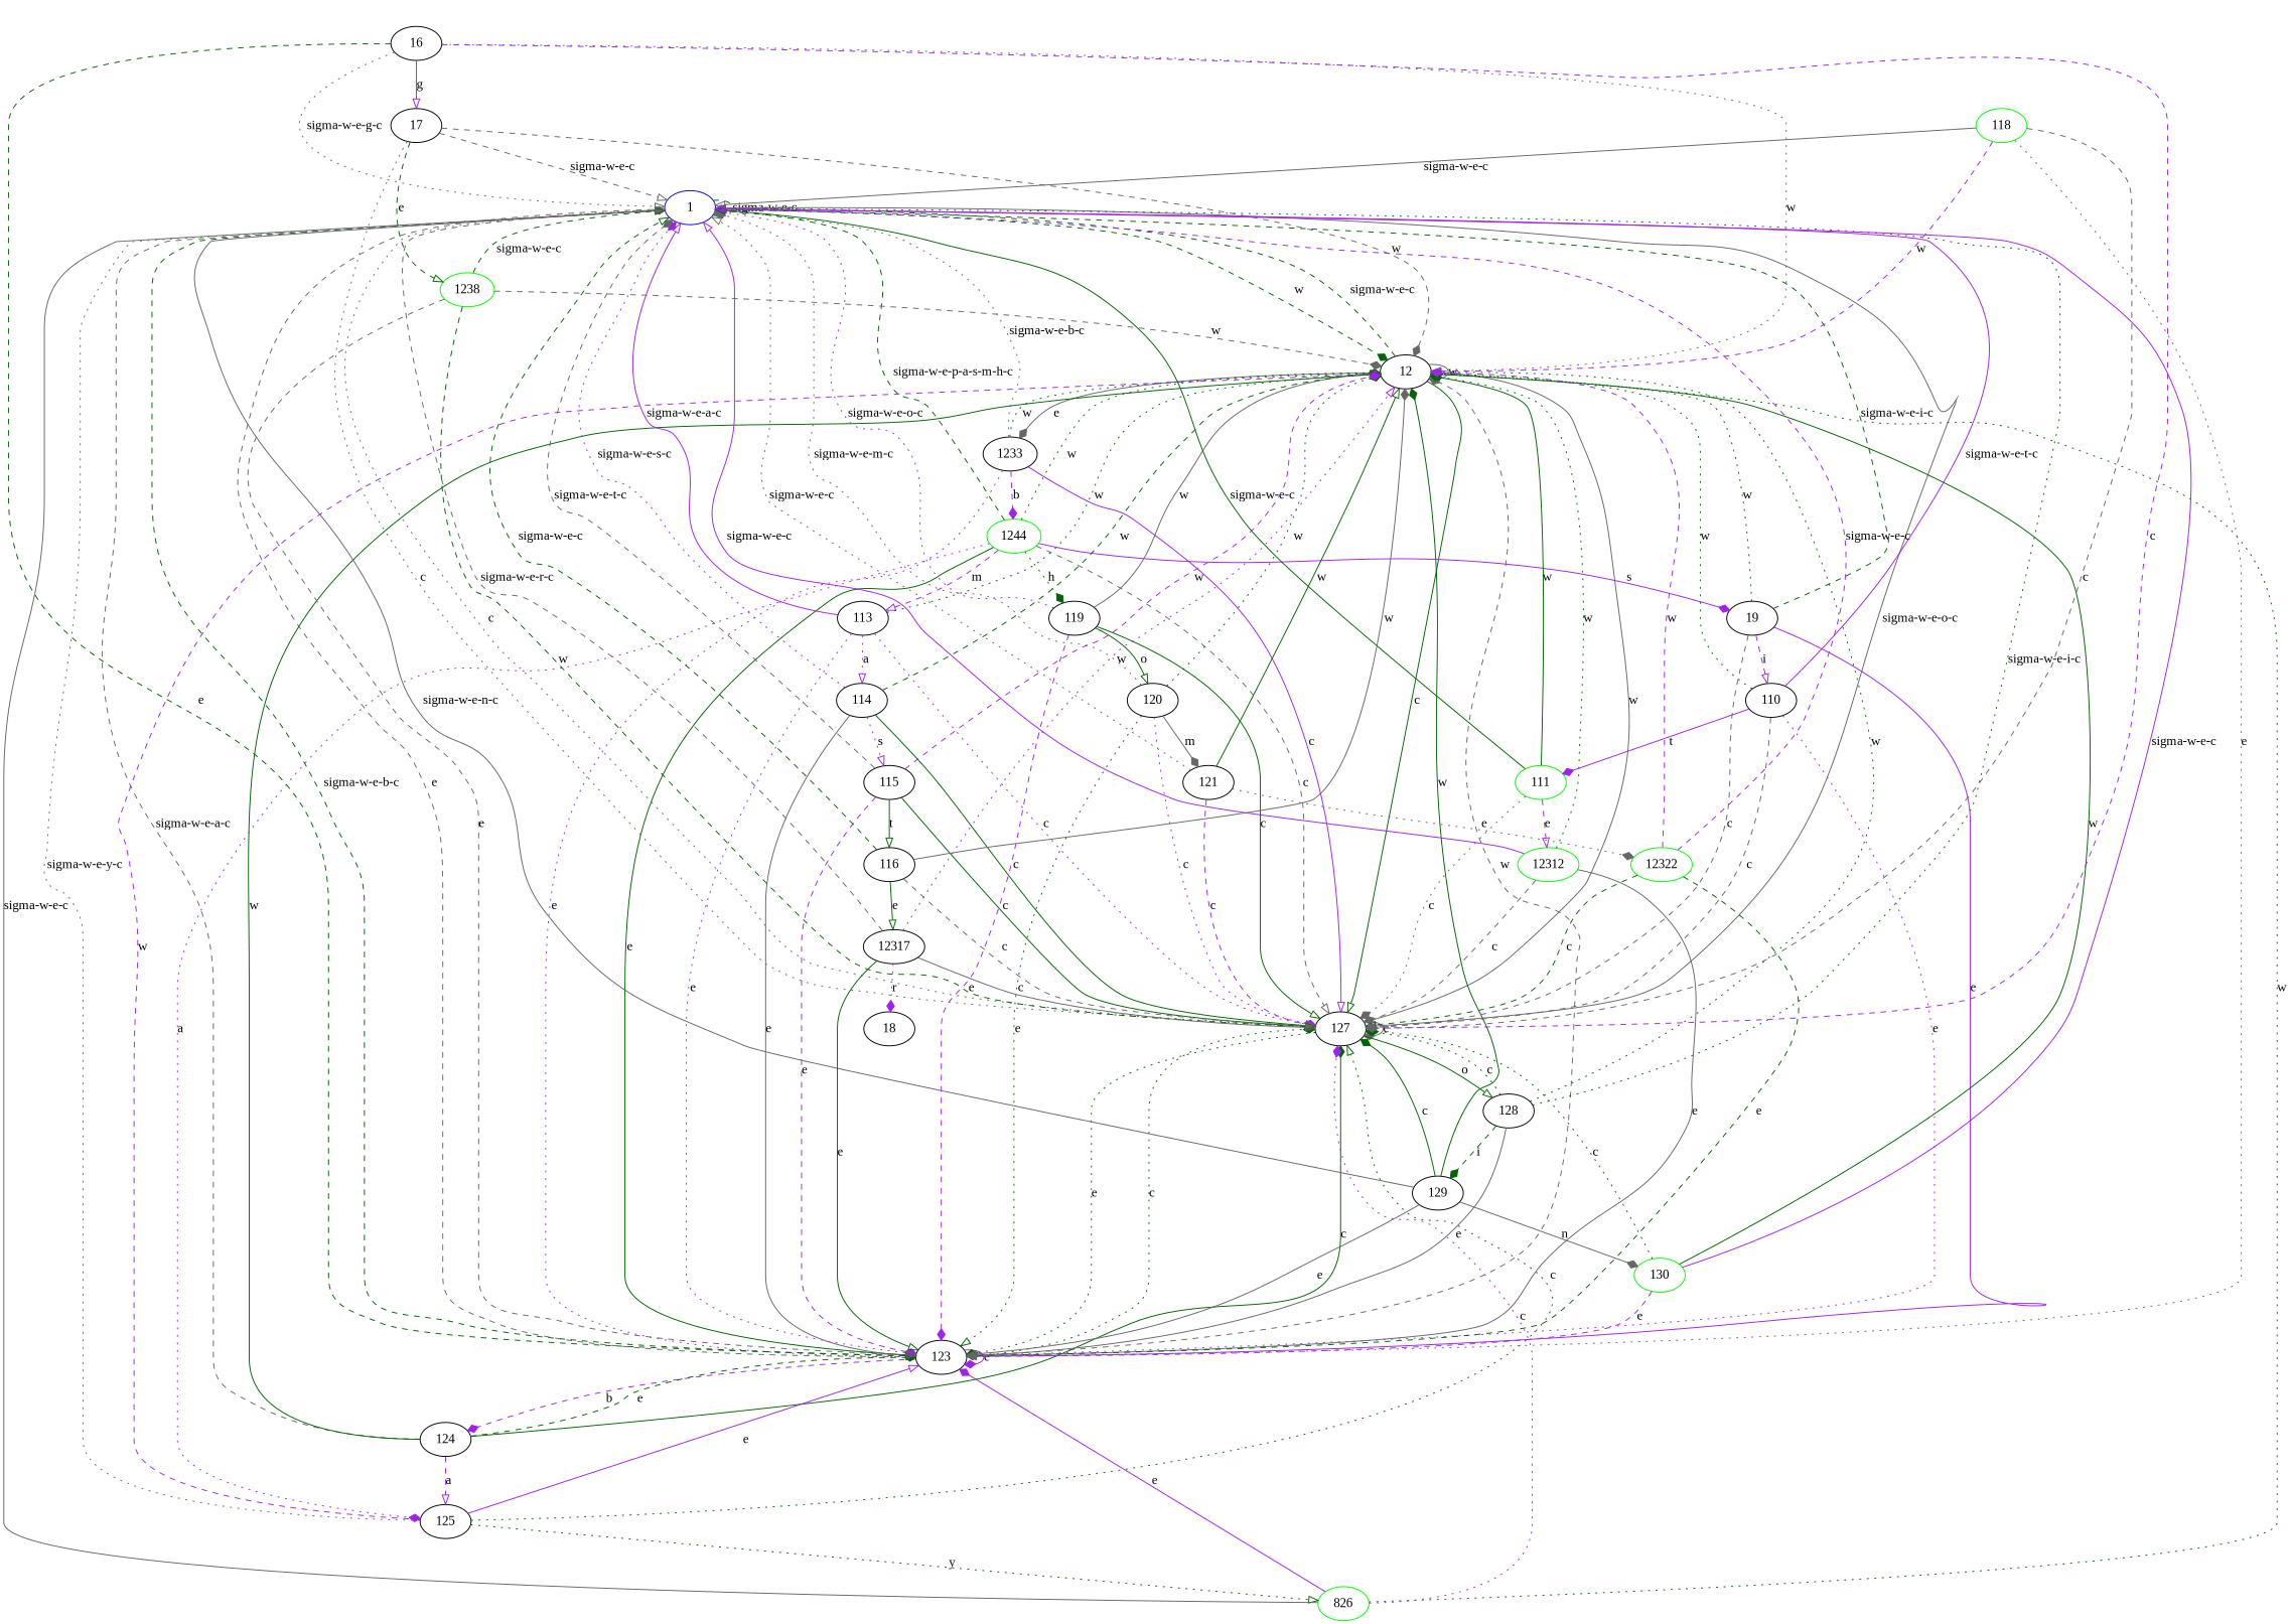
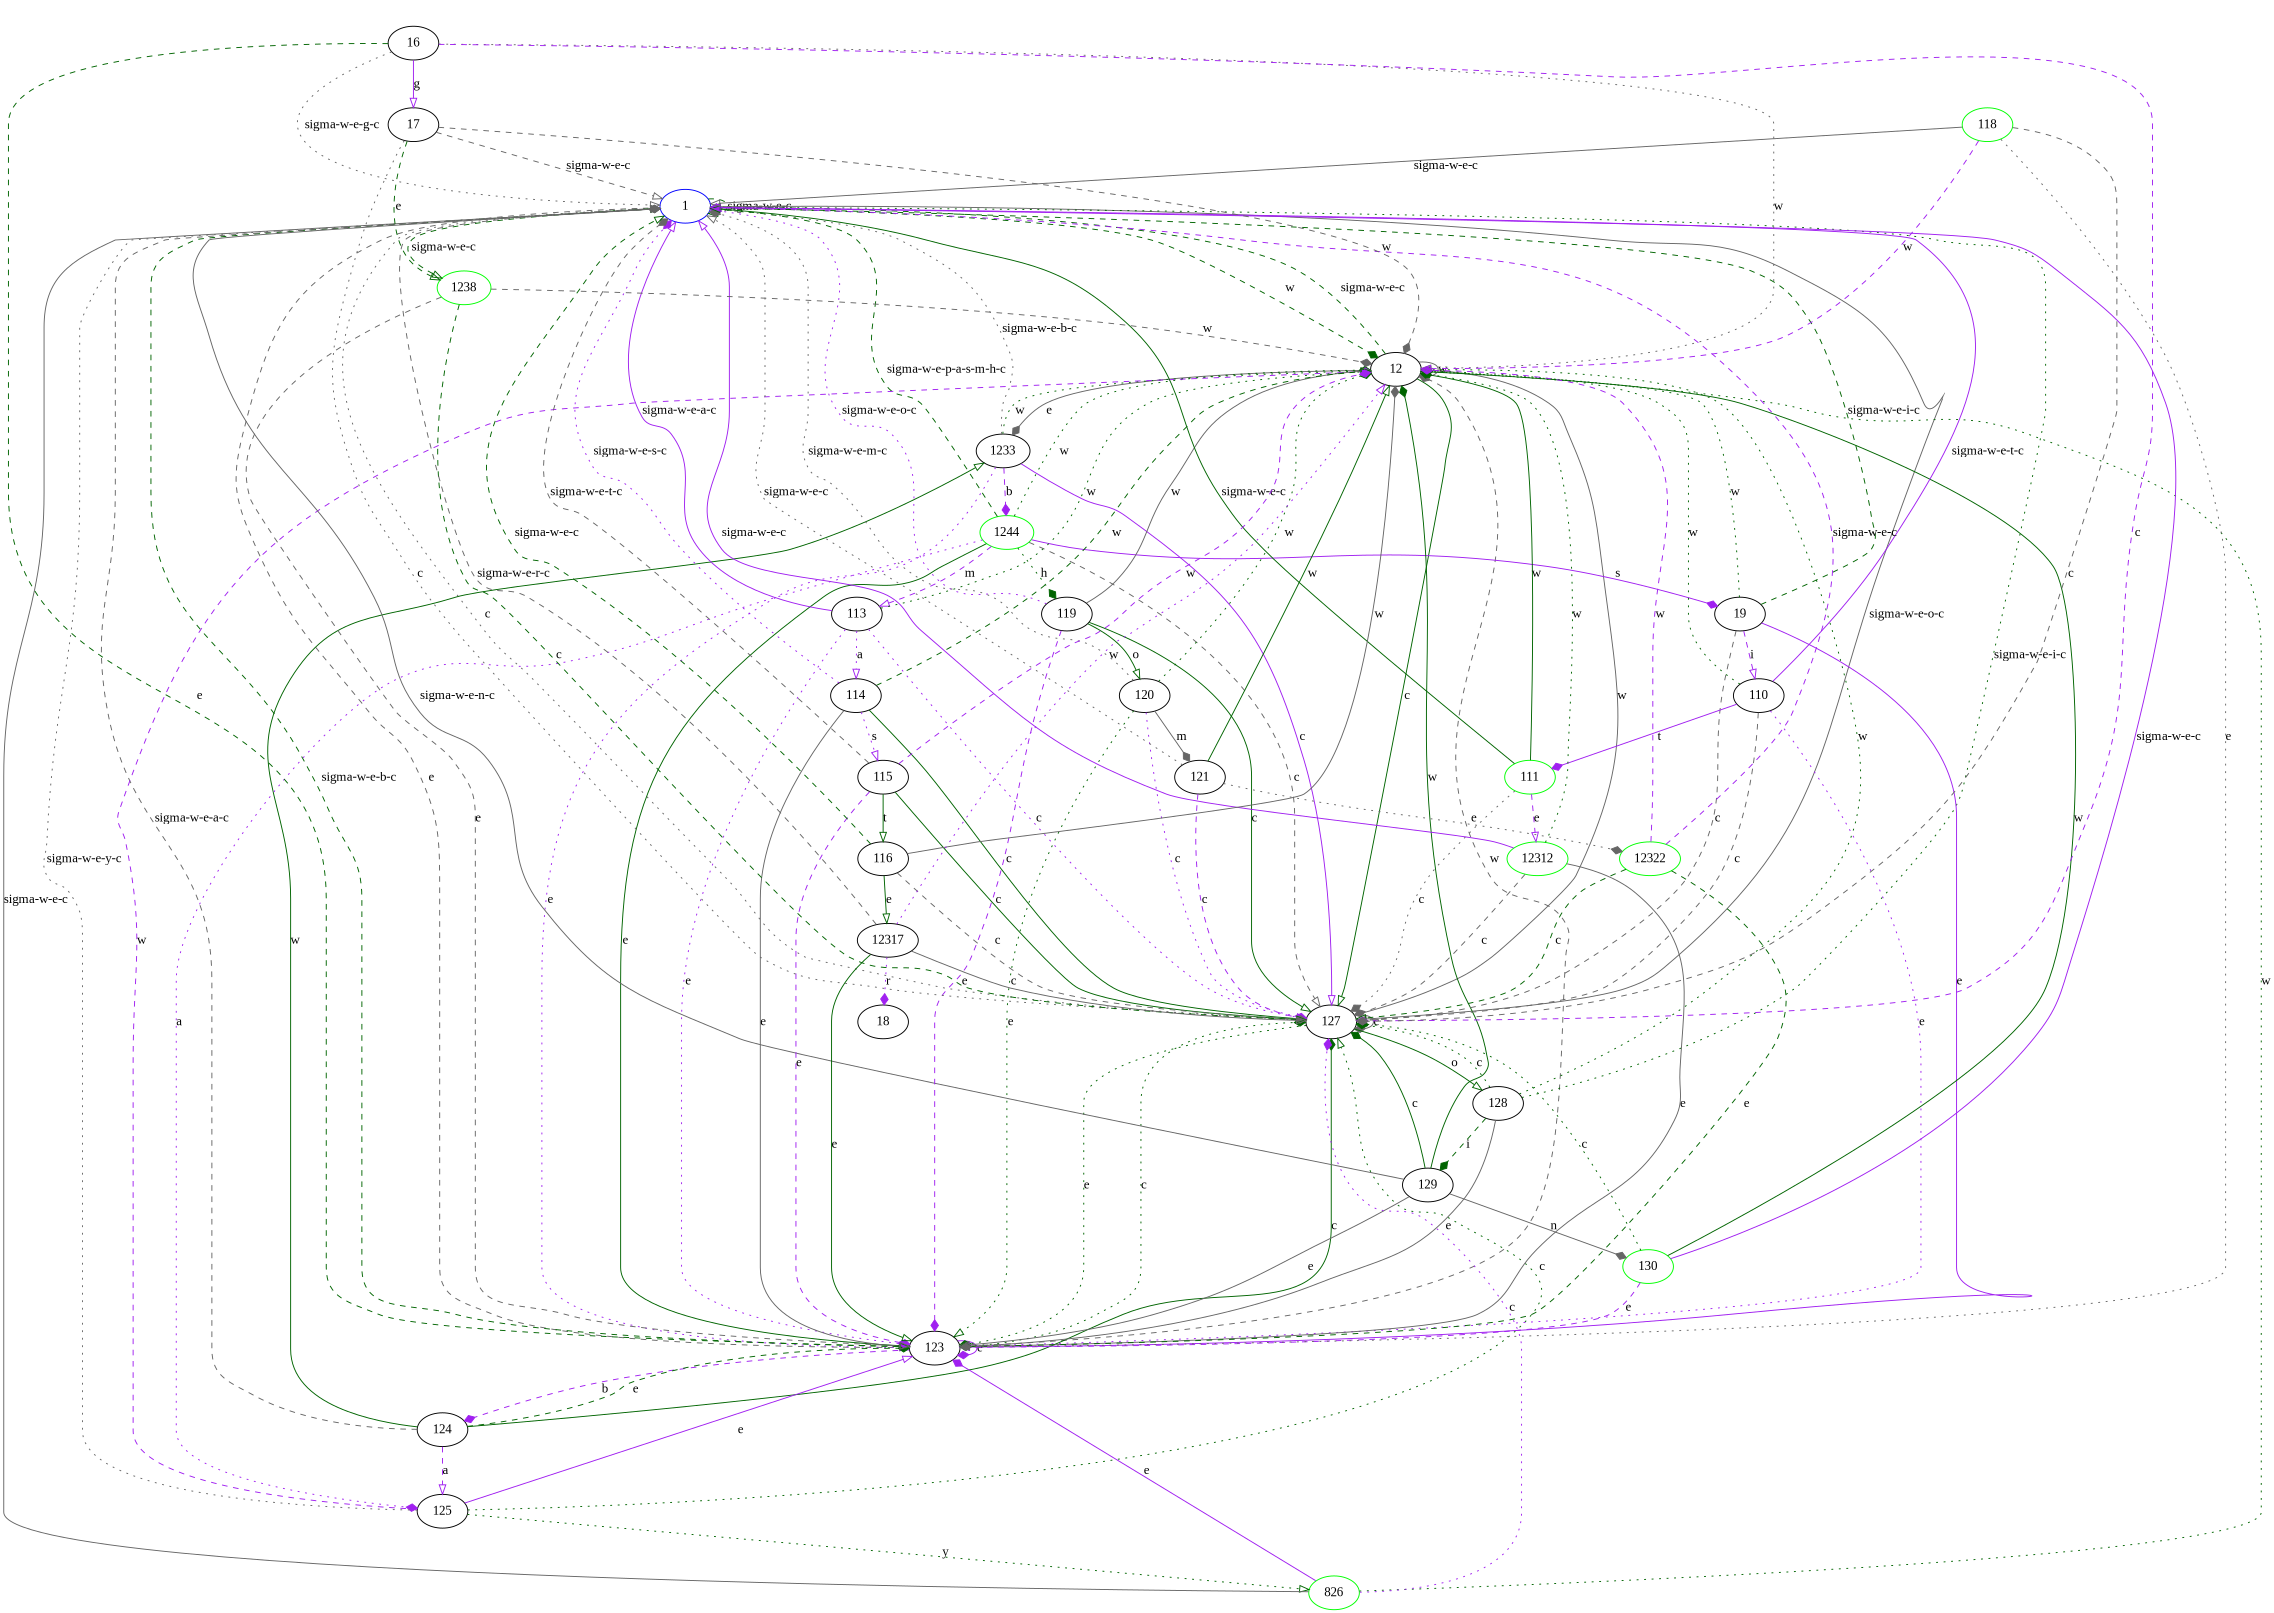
  digraph {
    fontname="Liberation Serif"
    node [fontname="Liberation Serif"]
    edge [arrowhead=onormal color=darkgreen fontname="Liberation Serif" style=dashed]
    1 [color=blue]
    12
    123
    127
    1233
    124
    128
    1244 [color=green]
    125
    129
    19
    113
    119
    n14 [color=green label=826]
    130 [color=green]
    110
    114
    120
    111 [color=green]
    115
    121
    12312 [color=green]
    116
    12322 [color=green]
    16
    17
    1238 [color=green]
    12317
    18
    118 [color=green]
    1 -> 1 [label="sigma-w-e-c"]
    1 -> 12 [arrowhead=diamond label=w]
    1 -> 123 [color=gray40 label=e]
    1 -> 127 [arrowhead=diamond color=gray40 label=c style=dotted]
    12 -> 1 [label="sigma-w-e-c"]
    12 -> 12 [arrowhead=diamond color=gray40 label=w style=solid]
    12 -> 127 [label=c style=solid]
    12 -> 1233 [arrowhead=diamond color=gray40 label=e style=solid]
    123 -> 1 [label="sigma-w-e-b-c"]
    123 -> 12 [arrowhead=diamond color=gray40 label=w]
    123 -> 123 [arrowhead=diamond color=purple label=e style=solid]
    123 -> 127 [arrowhead=diamond label=c style=dotted]
    123 -> 124 [arrowhead=diamond color=purple label=b]
    127 -> 1 [color=gray40 label="sigma-w-e-o-c" style=solid]
    127 -> 12 [color=gray40 label=w style=solid]
    127 -> 123 [arrowhead=diamond label=e style=dotted]
    127 -> 127 [arrowhead=diamond color=gray40 label=c style=solid]
    127 -> 128 [label=o style=solid]
    1233 -> 1 [arrowhead=diamond color=gray40 label="sigma-w-e-b-c" style=dotted]
    1233 -> 12 [label=w style=dotted]
    1233 -> 123 [color=purple label=e style=dotted]
    1233 -> 127 [color=purple label=c style=solid]
    1233 -> 1244 [arrowhead=diamond color=purple label=b]
    124 -> 1 [arrowhead=diamond color=gray40 label="sigma-w-e-a-c"]
-   124 -> 12 [label=w style=solid]
+   124 -> 1233 [label=w style=solid]
    124 -> 123 [arrowhead=diamond label=e]
    124 -> 127 [arrowhead=diamond label=c style=solid]
    124 -> 125 [color=purple label=a]
    128 -> 1 [label="sigma-w-e-i-c" style=dotted]
    128 -> 12 [label=w style=dotted]
    128 -> 123 [arrowhead=diamond color=gray40 label=e style=solid]
    128 -> 127 [arrowhead=diamond label=c style=dotted]
    128 -> 129 [arrowhead=diamond label=i]
    1244 -> 1 [label="sigma-w-e-p-a-s-m-h-c"]
    1244 -> 12 [arrowhead=diamond label=w style=dotted]
    1244 -> 123 [arrowhead=diamond label=e style=solid]
    1244 -> 127 [color=gray40 label=c]
    1244 -> 125 [arrowhead=diamond color=purple label=a style=dotted]
    1244 -> 19 [arrowhead=diamond color=purple label=s style=solid]
    1244 -> 113 [color=purple label=m]
    1244 -> 119 [arrowhead=diamond label=h style=dotted]
    125 -> 1 [color=gray40 label="sigma-w-e-y-c" style=dotted]
    125 -> 12 [arrowhead=diamond color=purple label=w]
    125 -> 123 [color=purple label=e style=solid]
    125 -> 127 [label=c style=dotted]
    125 -> n14 [label=y style=dotted]
    129 -> 1 [arrowhead=diamond color=gray40 label="sigma-w-e-n-c" style=solid]
    129 -> 12 [arrowhead=diamond label=w style=solid]
    129 -> 123 [color=gray40 label=e style=solid]
    129 -> 127 [arrowhead=diamond label=c style=solid]
    129 -> 130 [arrowhead=diamond color=gray40 label=n style=solid]
    19 -> 1 [arrowhead=diamond label="sigma-w-e-i-c"]
    19 -> 12 [arrowhead=diamond label=w style=dotted]
    19 -> 123 [color=purple label=e style=solid]
    19 -> 127 [color=gray40 label=c]
    19 -> 110 [color=purple label=i]
    113 -> 1 [color=purple label="sigma-w-e-a-c" style=solid]
    113 -> 12 [label=w style=dotted]
    113 -> 123 [arrowhead=diamond color=purple label=e style=dotted]
    113 -> 127 [color=purple label=c style=dotted]
    113 -> 114 [color=purple label=a style=dotted]
    119 -> 1 [arrowhead=diamond color=purple label="sigma-w-e-o-c" style=dotted]
    119 -> 12 [color=gray40 label=w style=solid]
    119 -> 123 [arrowhead=diamond color=purple label=e]
    119 -> 127 [label=c style=solid]
    119 -> 120 [label=o style=solid]
    n14 -> 1 [arrowhead=diamond color=gray40 label="sigma-w-e-c" style=solid]
    n14 -> 12 [label=w style=dotted]
    n14 -> 123 [arrowhead=diamond color=purple label=e style=solid]
    n14 -> 127 [arrowhead=diamond color=purple label=c style=dotted]
    130 -> 1 [color=purple label="sigma-w-e-c" style=solid]
    130 -> 12 [label=w style=solid]
    130 -> 123 [color=purple label=e]
    130 -> 127 [arrowhead=diamond label=c style=dotted]
    110 -> 1 [arrowhead=diamond color=purple label="sigma-w-e-t-c" style=solid]
    110 -> 12 [arrowhead=diamond label=w style=dotted]
    110 -> 123 [color=purple label=e style=dotted]
    110 -> 127 [color=gray40 label=c]
    110 -> 111 [arrowhead=diamond color=purple label=t style=solid]
    114 -> 1 [arrowhead=diamond color=purple label="sigma-w-e-s-c" style=dotted]
    114 -> 12 [label=w]
    114 -> 123 [color=gray40 label=e style=solid]
    114 -> 127 [label=c style=solid]
    114 -> 115 [color=purple label=s style=dotted]
    120 -> 1 [arrowhead=diamond color=gray40 label="sigma-w-e-m-c" style=dotted]
    120 -> 12 [arrowhead=diamond label=w style=dotted]
    120 -> 123 [label=e style=dotted]
    120 -> 127 [arrowhead=diamond color=purple label=c style=dotted]
    120 -> 121 [arrowhead=diamond color=gray40 label=m style=solid]
    111 -> 1 [label="sigma-w-e-c" style=solid]
    111 -> 12 [arrowhead=diamond label=w style=solid]
    111 -> 127 [arrowhead=diamond color=gray40 label=c style=dotted]
    111 -> 12312 [color=purple label=e]
    115 -> 1 [arrowhead=diamond color=gray40 label="sigma-w-e-t-c"]
    115 -> 12 [arrowhead=diamond color=purple label=w]
    115 -> 123 [arrowhead=diamond color=purple label=e]
    115 -> 127 [arrowhead=diamond label=c style=solid]
    115 -> 116 [label=t style=solid]
    121 -> 1 [color=gray40 label="sigma-w-e-c" style=dotted]
    121 -> 12 [label=w style=solid]
    121 -> 127 [color=purple label=c]
    121 -> 12322 [arrowhead=diamond color=gray40 label=e style=dotted]
    12312 -> 1 [color=purple label="sigma-w-e-c" style=solid]
    12312 -> 12 [label=w style=dotted]
    12312 -> 123 [color=gray40 label=e style=solid]
    12312 -> 127 [arrowhead=diamond color=gray40 label=c]
    116 -> 1 [label="sigma-w-e-c"]
    116 -> 12 [arrowhead=diamond color=gray40 label=w style=solid]
    116 -> 127 [color=gray40 label=c]
    116 -> 12317 [label=e style=solid]
    12322 -> 1 [color=purple label="sigma-w-e-c"]
    12322 -> 12 [arrowhead=diamond color=purple label=w]
    12322 -> 123 [arrowhead=diamond label=e]
    12322 -> 127 [label=c]
    16 -> 1 [color=gray40 label="sigma-w-e-g-c" style=dotted]
    16 -> 12 [color=gray40 label=w style=dotted]
    16 -> 123 [label=e]
    16 -> 127 [arrowhead=diamond color=purple label=c]
    16 -> 17 [color=purple label=g style=solid]
    17 -> 1 [color=gray40 label="sigma-w-e-c"]
    17 -> 12 [arrowhead=diamond color=gray40 label=w]
    17 -> 127 [arrowhead=diamond color=gray40 label=c style=dotted]
    17 -> 1238 [label=e]
-   1238 -> 1 [label="sigma-w-e-c"]
+   1 -> 1238 [label="sigma-w-e-c"]
    1238 -> 12 [arrowhead=diamond color=gray40 label=w]
    1238 -> 123 [color=gray40 label=e]
-   1238 -> 127 [label=w]
+   1238 -> 127 [label=c]
    12317 -> 1 [color=gray40 label="sigma-w-e-r-c"]
    12317 -> 12 [color=purple label=w style=dotted]
    12317 -> 123 [label=e style=solid]
    12317 -> 127 [color=gray40 label=c style=solid]
    12317 -> 18 [arrowhead=diamond color=purple label=r style=dotted]
    118 -> 1 [color=gray40 label="sigma-w-e-c" style=solid]
    118 -> 12 [color=purple label=w]
    118 -> 123 [arrowhead=diamond color=gray40 label=e style=dotted]
    118 -> 127 [arrowhead=diamond color=gray40 label=c]
  }
